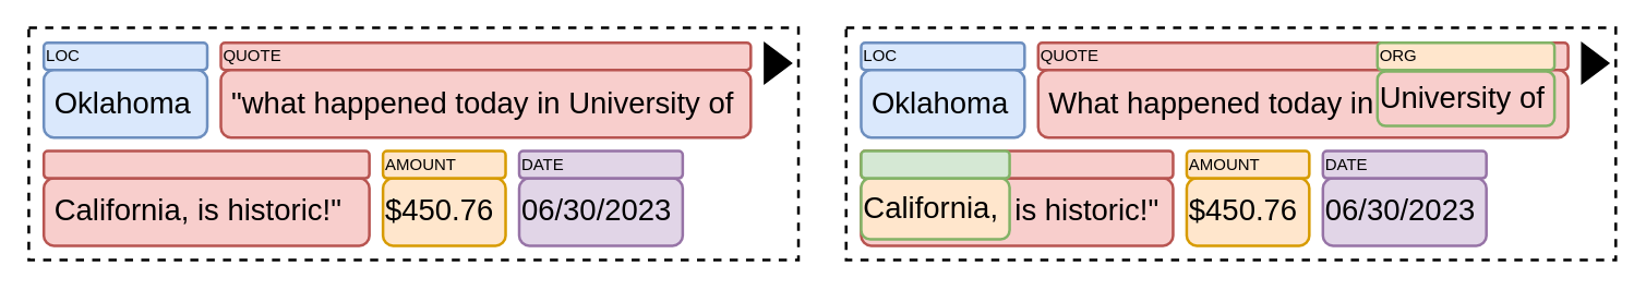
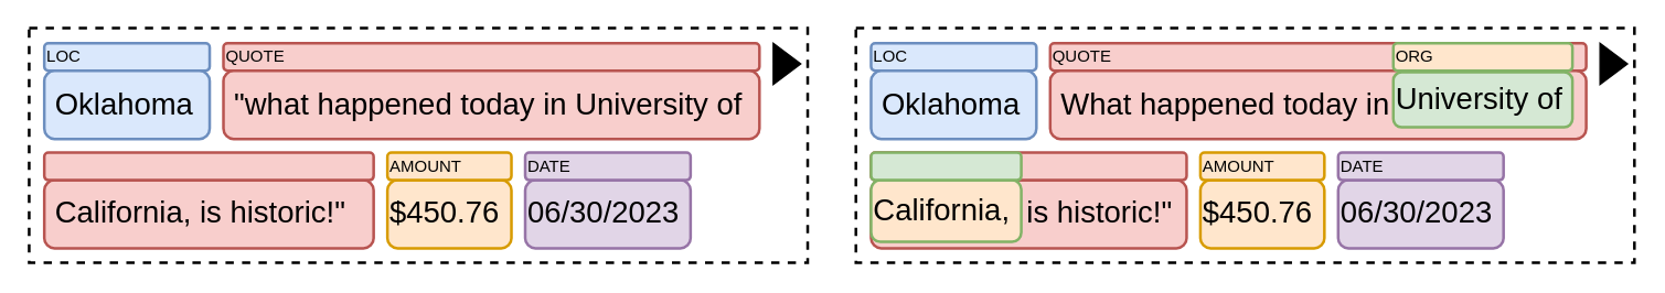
  <mxCell id="0" />
  <mxCell id="1" parent="0" />
  <mxCell id="2" value="" style="rounded=0;whiteSpace=wrap;html=1;strokeWidth=2;dashed=1;" parent="1" vertex="1"><mxGeometry x="20" y="20" width="565" height="170.5" as="geometry" /></mxCell>
  <mxCell id="3" value="LOC" style="rounded=1;whiteSpace=wrap;html=1;strokeWidth=2;fillColor=#dae8fc;strokeColor=#6c8ebf;align=left;" parent="1" vertex="1"><mxGeometry x="31" y="31" width="120" height="20" as="geometry" /></mxCell>
  <mxCell id="4" value="&amp;nbsp;Oklahoma" style="rounded=1;whiteSpace=wrap;html=1;align=left;fontSize=22;strokeWidth=2;fillColor=#dae8fc;strokeColor=#6c8ebf;" parent="1" vertex="1"><mxGeometry x="31" y="51" width="120" height="49.5" as="geometry" /></mxCell>
  <mxCell id="5" value="QUOTE" style="rounded=1;whiteSpace=wrap;html=1;strokeWidth=2;fillColor=#f8cecc;strokeColor=#b85450;align=left;" parent="1" vertex="1"><mxGeometry x="161" y="31" width="389" height="20" as="geometry" /></mxCell>
  <mxCell id="6" value="&amp;nbsp;&quot;what happened today in University of&amp;nbsp;" style="rounded=1;whiteSpace=wrap;html=1;align=left;fontSize=22;strokeWidth=2;fillColor=#f8cecc;strokeColor=#b85450;" parent="1" vertex="1"><mxGeometry x="161" y="51" width="389" height="49.5" as="geometry" /></mxCell>
  <mxCell id="7" value="$450.76" style="rounded=1;whiteSpace=wrap;html=1;align=left;fontSize=22;strokeWidth=2;fillColor=#ffe6cc;strokeColor=#d79b00;" parent="1" vertex="1"><mxGeometry x="280" y="130.5" width="90" height="49.5" as="geometry" /></mxCell>
  <mxCell id="8" value="&amp;nbsp;California, is historic!&quot;" style="rounded=1;whiteSpace=wrap;html=1;align=left;fontSize=22;strokeWidth=2;fillColor=#f8cecc;strokeColor=#b85450;" parent="1" vertex="1"><mxGeometry x="31" y="130.5" width="239" height="49.5" as="geometry" /></mxCell>
  <mxCell id="9" value="" style="rounded=1;whiteSpace=wrap;html=1;strokeWidth=2;fillColor=#f8cecc;strokeColor=#b85450;align=left;" parent="1" vertex="1"><mxGeometry x="31" y="110.5" width="239" height="20" as="geometry" /></mxCell>
  <mxCell id="10" value="AMOUNT" style="rounded=1;whiteSpace=wrap;html=1;strokeWidth=2;fillColor=#ffe6cc;strokeColor=#d79b00;align=left;" parent="1" vertex="1"><mxGeometry x="280" y="110.5" width="90" height="20" as="geometry" /></mxCell>
  <mxCell id="11" value="" style="rounded=0;whiteSpace=wrap;html=1;strokeWidth=2;dashed=1;" parent="1" vertex="1"><mxGeometry x="620" y="20" width="565" height="170.5" as="geometry" /></mxCell>
  <mxCell id="12" value="LOC" style="rounded=1;whiteSpace=wrap;html=1;strokeWidth=2;fillColor=#dae8fc;strokeColor=#6c8ebf;align=left;" parent="1" vertex="1"><mxGeometry x="631" y="31" width="120" height="20" as="geometry" /></mxCell>
  <mxCell id="13" value="&amp;nbsp;Oklahoma" style="rounded=1;whiteSpace=wrap;html=1;align=left;fontSize=22;strokeWidth=2;fillColor=#dae8fc;strokeColor=#6c8ebf;" parent="1" vertex="1"><mxGeometry x="631" y="51" width="120" height="49.5" as="geometry" /></mxCell>
  <mxCell id="14" value="QUOTE" style="rounded=1;whiteSpace=wrap;html=1;strokeWidth=2;fillColor=#f8cecc;strokeColor=#b85450;align=left;" parent="1" vertex="1"><mxGeometry x="761" y="31" width="389" height="20" as="geometry" /></mxCell>
- <mxCell id="15" value="&amp;nbsp;What happened today in California of" style="rounded=1;whiteSpace=wrap;html=1;align=left;fontSize=22;strokeWidth=2;fillColor=#f8cecc;strokeColor=#b85450;" parent="1" vertex="1"><mxGeometry x="761" y="51" width="389" height="49.5" as="geometry" /></mxCell>
+ <mxCell id="15" value="&amp;nbsp;What happened today in University of" style="rounded=1;whiteSpace=wrap;html=1;align=left;fontSize=22;strokeWidth=2;fillColor=#f8cecc;strokeColor=#b85450;" parent="1" vertex="1"><mxGeometry x="761" y="51" width="389" height="49.5" as="geometry" /></mxCell>
  <mxCell id="16" value="$450.76" style="rounded=1;whiteSpace=wrap;html=1;align=left;fontSize=22;strokeWidth=2;fillColor=#ffe6cc;strokeColor=#d79b00;" parent="1" vertex="1"><mxGeometry x="870" y="130.5" width="90" height="49.5" as="geometry" /></mxCell>
  <mxCell id="17" value="California,&amp;nbsp; is historic!&quot;" style="rounded=1;whiteSpace=wrap;html=1;align=left;fontSize=22;strokeWidth=2;fillColor=#f8cecc;strokeColor=#b85450;" parent="1" vertex="1"><mxGeometry x="631" y="130.5" width="229" height="49.5" as="geometry" /></mxCell>
  <mxCell id="18" value="QUOTE" style="rounded=1;whiteSpace=wrap;html=1;strokeWidth=2;fillColor=#f8cecc;strokeColor=#b85450;align=left;" parent="1" vertex="1"><mxGeometry x="631" y="110.5" width="229" height="20" as="geometry" /></mxCell>
  <mxCell id="19" value="AMOUNT" style="rounded=1;whiteSpace=wrap;html=1;strokeWidth=2;fillColor=#ffe6cc;strokeColor=#d79b00;align=left;" parent="1" vertex="1"><mxGeometry x="870" y="110.5" width="90" height="20" as="geometry" /></mxCell>
- <mxCell id="20" value="University of&amp;nbsp;" style="rounded=1;whiteSpace=wrap;html=1;align=left;fontSize=22;strokeWidth=2;fillColor=#f8cecc;strokeColor=#82b366;" parent="1" vertex="1"><mxGeometry x="1010" y="52" width="130" height="40" as="geometry" /></mxCell>
+ <mxCell id="20" value="University of&amp;nbsp;" style="rounded=1;whiteSpace=wrap;html=1;align=left;fontSize=22;strokeWidth=2;fillColor=#d5e8d4;strokeColor=#82b366;" parent="1" vertex="1"><mxGeometry x="1010" y="52" width="130" height="40" as="geometry" /></mxCell>
  <mxCell id="21" value="ORG" style="rounded=1;whiteSpace=wrap;html=1;strokeWidth=2;fillColor=#ffe6cc;strokeColor=#82b366;align=left;" parent="1" vertex="1"><mxGeometry x="1010" y="31" width="130" height="20" as="geometry" /></mxCell>
  <mxCell id="22" value="California," style="rounded=1;whiteSpace=wrap;html=1;align=left;fontSize=22;strokeWidth=2;fillColor=#ffe6cc;strokeColor=#82b366;" parent="1" vertex="1"><mxGeometry x="631" y="130.5" width="109" height="44.75" as="geometry" /></mxCell>
  <mxCell id="23" value="" style="rounded=1;whiteSpace=wrap;html=1;strokeWidth=2;fillColor=#d5e8d4;strokeColor=#82b366;align=left;" parent="1" vertex="1"><mxGeometry x="631" y="110.5" width="109" height="20" as="geometry" /></mxCell>
  <mxCell id="24" value="06/30/2023" style="rounded=1;whiteSpace=wrap;html=1;align=left;fontSize=22;strokeWidth=2;fillColor=#e1d5e7;strokeColor=#9673a6;" parent="1" vertex="1"><mxGeometry x="380" y="130.5" width="120" height="49.5" as="geometry" /></mxCell>
  <mxCell id="25" value="DATE" style="rounded=1;whiteSpace=wrap;html=1;strokeWidth=2;fillColor=#e1d5e7;strokeColor=#9673a6;align=left;" parent="1" vertex="1"><mxGeometry x="380" y="110.5" width="120" height="20" as="geometry" /></mxCell>
  <mxCell id="26" value="06/30/2023" style="rounded=1;whiteSpace=wrap;html=1;align=left;fontSize=22;strokeWidth=2;fillColor=#e1d5e7;strokeColor=#9673a6;" parent="1" vertex="1"><mxGeometry x="970" y="130.5" width="120" height="49.5" as="geometry" /></mxCell>
  <mxCell id="27" value="DATE" style="rounded=1;whiteSpace=wrap;html=1;strokeWidth=2;fillColor=#e1d5e7;strokeColor=#9673a6;align=left;" parent="1" vertex="1"><mxGeometry x="970" y="110.5" width="120" height="20" as="geometry" /></mxCell>
  <mxCell id="28" value="" style="triangle;whiteSpace=wrap;html=1;fillColor=#000000;" vertex="1" parent="1"><mxGeometry x="560" y="31" width="20" height="30" as="geometry" /></mxCell>
  <mxCell id="29" value="" style="triangle;whiteSpace=wrap;html=1;fillColor=#000000;" vertex="1" parent="1"><mxGeometry x="1160" y="31" width="20" height="30" as="geometry" /></mxCell>
